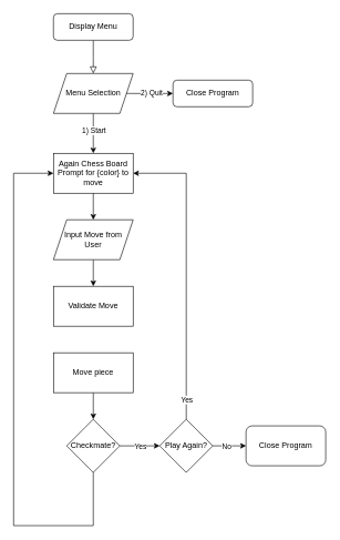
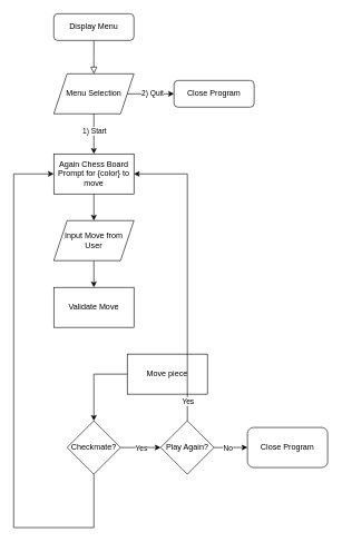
  <mxCell id="0" />
  <mxCell id="1" parent="0" />
  <mxCell id="2" value="" style="rounded=0;html=1;jettySize=auto;orthogonalLoop=1;fontSize=11;endArrow=block;endFill=0;endSize=8;strokeWidth=1;shadow=0;labelBackgroundColor=none;edgeStyle=orthogonalEdgeStyle;" parent="1" source="3" edge="1"><mxGeometry relative="1" as="geometry"><mxPoint x="140" y="110" as="targetPoint" /></mxGeometry></mxCell>
  <mxCell id="3" value="Display Menu" style="rounded=1;whiteSpace=wrap;html=1;fontSize=12;glass=0;strokeWidth=1;shadow=0;" parent="1" vertex="1"><mxGeometry x="80" y="20" width="120" height="40" as="geometry" /></mxCell>
  <mxCell id="4" value="Close Program" style="rounded=1;whiteSpace=wrap;html=1;fontSize=12;glass=0;strokeWidth=1;shadow=0;" parent="1" vertex="1"><mxGeometry x="260" y="120" width="120" height="40" as="geometry" /></mxCell>
  <mxCell id="5" value="Menu Selection" style="shape=parallelogram;perimeter=parallelogramPerimeter;whiteSpace=wrap;html=1;fixedSize=1;" vertex="1" parent="1"><mxGeometry x="80" y="110" width="120" height="60" as="geometry" /></mxCell>
  <mxCell id="6" value="" style="endArrow=classic;html=1;rounded=0;exitX=1;exitY=0.5;exitDx=0;exitDy=0;entryX=0;entryY=0.5;entryDx=0;entryDy=0;" edge="1" parent="1" source="5" target="4"><mxGeometry width="50" height="50" relative="1" as="geometry"><mxPoint x="200" y="250" as="sourcePoint" /><mxPoint x="250" y="200" as="targetPoint" /></mxGeometry></mxCell>
  <mxCell id="7" value="2) Quit" style="edgeLabel;html=1;align=center;verticalAlign=middle;resizable=0;points=[];" vertex="1" connectable="0" parent="6"><mxGeometry x="0.05" y="1" relative="1" as="geometry"><mxPoint as="offset" /></mxGeometry></mxCell>
  <mxCell id="8" value="" style="endArrow=classic;html=1;rounded=0;exitX=0.5;exitY=1;exitDx=0;exitDy=0;entryX=0.5;entryY=0;entryDx=0;entryDy=0;" edge="1" parent="1" source="5"><mxGeometry width="50" height="50" relative="1" as="geometry"><mxPoint x="200" y="250" as="sourcePoint" /><mxPoint x="140" y="230" as="targetPoint" /></mxGeometry></mxCell>
  <mxCell id="9" value="1) Start" style="edgeLabel;html=1;align=center;verticalAlign=middle;resizable=0;points=[];" vertex="1" connectable="0" parent="8"><mxGeometry x="-0.158" relative="1" as="geometry"><mxPoint as="offset" /></mxGeometry></mxCell>
  <mxCell id="10" value="Again Chess Board&lt;br&gt;Prompt for {color} to move" style="rounded=0;whiteSpace=wrap;html=1;" vertex="1" parent="1"><mxGeometry x="80" y="230" width="120" height="60" as="geometry" /></mxCell>
  <mxCell id="11" value="" style="endArrow=classic;html=1;rounded=0;exitX=0.5;exitY=1;exitDx=0;exitDy=0;" edge="1" parent="1" source="10"><mxGeometry width="50" height="50" relative="1" as="geometry"><mxPoint x="190" y="260" as="sourcePoint" /><mxPoint x="140" y="330" as="targetPoint" /></mxGeometry></mxCell>
  <mxCell id="12" value="" style="edgeStyle=orthogonalEdgeStyle;rounded=0;orthogonalLoop=1;jettySize=auto;html=1;" edge="1" parent="1" source="13" target="14"><mxGeometry relative="1" as="geometry" /></mxCell>
  <mxCell id="13" value="Input Move from&lt;br&gt;User&lt;br&gt;" style="shape=parallelogram;perimeter=parallelogramPerimeter;whiteSpace=wrap;html=1;fixedSize=1;" vertex="1" parent="1"><mxGeometry x="80" y="330" width="120" height="60" as="geometry" /></mxCell>
  <mxCell id="14" value="Validate Move" style="whiteSpace=wrap;html=1;" vertex="1" parent="1"><mxGeometry x="80" y="430" width="120" height="60" as="geometry" /></mxCell>
  <mxCell id="15" value="" style="edgeStyle=orthogonalEdgeStyle;rounded=0;orthogonalLoop=1;jettySize=auto;html=1;" edge="1" parent="1" source="16" target="20"><mxGeometry relative="1" as="geometry" /></mxCell>
- <mxCell id="16" value="Move piece" style="whiteSpace=wrap;html=1;" vertex="1" parent="1"><mxGeometry x="80" y="530" width="120" height="60" as="geometry" /></mxCell>
+ <mxCell id="16" value="Move piece" style="whiteSpace=wrap;html=1;" vertex="1" parent="1"><mxGeometry x="190" y="530" width="120" height="60" as="geometry" /></mxCell>
  <mxCell id="17" value="" style="edgeStyle=orthogonalEdgeStyle;rounded=0;orthogonalLoop=1;jettySize=auto;html=1;entryX=0;entryY=0.5;entryDx=0;entryDy=0;" edge="1" parent="1" source="20" target="25"><mxGeometry relative="1" as="geometry"><mxPoint x="240" y="670" as="targetPoint" /></mxGeometry></mxCell>
  <mxCell id="18" value="Yes" style="edgeLabel;html=1;align=center;verticalAlign=middle;resizable=0;points=[];" vertex="1" connectable="0" parent="17"><mxGeometry x="-0.148" relative="1" as="geometry"><mxPoint x="4" as="offset" /></mxGeometry></mxCell>
  <mxCell id="19" value="" style="edgeStyle=orthogonalEdgeStyle;rounded=0;orthogonalLoop=1;jettySize=auto;html=1;entryX=0;entryY=0.5;entryDx=0;entryDy=0;" edge="1" parent="1"><mxGeometry relative="1" as="geometry"><mxPoint x="140" y="710" as="sourcePoint" /><mxPoint x="80" y="260" as="targetPoint" /><Array as="points"><mxPoint x="140" y="790" /><mxPoint x="20" y="790" /><mxPoint x="20" y="260" /></Array></mxGeometry></mxCell>
  <mxCell id="20" value="Checkmate?" style="rhombus;whiteSpace=wrap;html=1;" vertex="1" parent="1"><mxGeometry x="100" y="630" width="80" height="80" as="geometry" /></mxCell>
  <mxCell id="21" value="" style="edgeStyle=orthogonalEdgeStyle;rounded=0;orthogonalLoop=1;jettySize=auto;html=1;" edge="1" parent="1" source="25" target="26"><mxGeometry relative="1" as="geometry" /></mxCell>
  <mxCell id="22" value="No" style="edgeLabel;html=1;align=center;verticalAlign=middle;resizable=0;points=[];" vertex="1" connectable="0" parent="21"><mxGeometry x="-0.892" y="-1" relative="1" as="geometry"><mxPoint x="17" y="-1" as="offset" /></mxGeometry></mxCell>
  <mxCell id="23" style="edgeStyle=orthogonalEdgeStyle;rounded=0;orthogonalLoop=1;jettySize=auto;html=1;exitX=0.5;exitY=0;exitDx=0;exitDy=0;entryX=1;entryY=0.5;entryDx=0;entryDy=0;" edge="1" parent="1" source="25" target="10"><mxGeometry relative="1" as="geometry" /></mxCell>
  <mxCell id="24" value="Yes&lt;br&gt;" style="edgeLabel;html=1;align=center;verticalAlign=middle;resizable=0;points=[];" vertex="1" connectable="0" parent="23"><mxGeometry x="-0.37" y="-4" relative="1" as="geometry"><mxPoint x="-4" y="112" as="offset" /></mxGeometry></mxCell>
  <mxCell id="25" value="Play Again?" style="rhombus;whiteSpace=wrap;html=1;" vertex="1" parent="1"><mxGeometry x="240" y="630" width="80" height="80" as="geometry" /></mxCell>
  <mxCell id="26" value="Close Program" style="rounded=1;whiteSpace=wrap;html=1;" vertex="1" parent="1"><mxGeometry x="370" y="640" width="120" height="60" as="geometry" /></mxCell>
